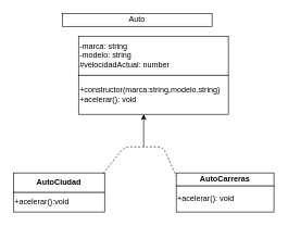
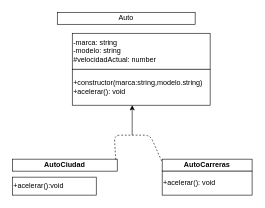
  <mxCell id="0" />
  <mxCell id="1" parent="0" />
  <mxCell id="2" value="Auto" style="rounded=0;whiteSpace=wrap;html=1;gradientColor=none;align=center;" vertex="1" parent="1"><mxGeometry x="95" y="20" width="230" height="20" as="geometry" /></mxCell>
  <mxCell id="3" value="-marca: string&lt;br&gt;-modelo: string&lt;br&gt;#velocidadActual: number" style="rounded=0;whiteSpace=wrap;html=1;gradientColor=none;align=left;" vertex="1" parent="1"><mxGeometry x="120" y="55" width="230" height="60" as="geometry" /></mxCell>
  <mxCell id="4" value="+constructor(marca:string,modelo.string)&lt;br&gt;+acelerar(): void" style="rounded=0;whiteSpace=wrap;html=1;gradientColor=none;align=left;" vertex="1" parent="1"><mxGeometry x="120" y="115" width="230" height="60" as="geometry" /></mxCell>
  <mxCell id="5" value="&lt;b&gt;AutoCarreras&lt;/b&gt;" style="rounded=0;whiteSpace=wrap;html=1;gradientColor=none;" vertex="1" parent="1"><mxGeometry x="270" y="265" width="150" height="20" as="geometry" /></mxCell>
  <mxCell id="6" value="+acelerar(): void" style="rounded=0;whiteSpace=wrap;html=1;gradientColor=none;align=left;" vertex="1" parent="1"><mxGeometry x="270" y="285" width="150" height="40" as="geometry" /></mxCell>
- <mxCell id="7" value="&lt;b&gt;AutoCiudad&lt;/b&gt;" style="rounded=0;whiteSpace=wrap;html=1;gradientColor=none;" vertex="1" parent="1"><mxGeometry x="20" y="265" width="140" height="30" as="geometry" /></mxCell>
+ <mxCell id="7" value="&lt;b&gt;AutoCiudad&lt;/b&gt;" style="rounded=0;whiteSpace=wrap;html=1;gradientColor=none;" vertex="1" parent="1"><mxGeometry x="20" y="265" width="175" height="20" as="geometry" /></mxCell>
  <mxCell id="8" value="+acelerar():void" style="rounded=0;whiteSpace=wrap;html=1;gradientColor=none;align=left;" vertex="1" parent="1"><mxGeometry x="20" y="295" width="140" height="30" as="geometry" /></mxCell>
  <mxCell id="9" value="" style="endArrow=classic;html=1;" edge="1" parent="1"><mxGeometry width="50" height="50" relative="1" as="geometry"><mxPoint x="220" y="225" as="sourcePoint" /><mxPoint x="220" y="175" as="targetPoint" /><Array as="points"><mxPoint x="220" y="215" /></Array></mxGeometry></mxCell>
  <mxCell id="10" value="" style="endArrow=none;html=1;exitX=0.986;exitY=0.033;exitDx=0;exitDy=0;exitPerimeter=0;entryX=0;entryY=0.25;entryDx=0;entryDy=0;dashed=1;" edge="1" parent="1" source="7" target="5"><mxGeometry width="50" height="50" relative="1" as="geometry"><mxPoint x="180" y="275" as="sourcePoint" /><mxPoint x="280" y="225" as="targetPoint" /><Array as="points"><mxPoint x="190" y="225" /><mxPoint x="250" y="225" /></Array></mxGeometry></mxCell>
